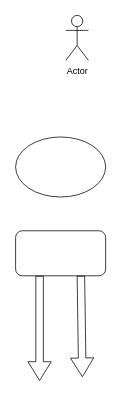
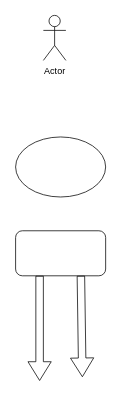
  <mxCell id="0" />
  <mxCell id="1" parent="0" />
  <mxCell id="2" value="" style="ellipse;whiteSpace=wrap;html=1;" vertex="1" parent="1"><mxGeometry x="20" y="182" width="120" height="80" as="geometry" /></mxCell>
  <mxCell id="3" value="" style="rounded=1;whiteSpace=wrap;html=1;" vertex="1" parent="1"><mxGeometry x="20" y="307" width="120" height="60" as="geometry" /></mxCell>
  <mxCell id="4" value="" style="shape=flexArrow;endArrow=classic;html=1;rounded=0;fontSize=12;startSize=8;endSize=8;curved=1;" edge="1" parent="1"><mxGeometry width="50" height="50" relative="1" as="geometry"><mxPoint x="52" y="367" as="sourcePoint" /><mxPoint x="52" y="507" as="targetPoint" /></mxGeometry></mxCell>
  <mxCell id="5" value="" style="shape=flexArrow;endArrow=classic;html=1;rounded=0;fontSize=12;startSize=8;endSize=8;curved=1;exitX=0.7;exitY=1.083;exitDx=0;exitDy=0;exitPerimeter=0;" edge="1" parent="1"><mxGeometry width="50" height="50" relative="1" as="geometry"><mxPoint x="107" y="367" as="sourcePoint" /><mxPoint x="109" y="502.02" as="targetPoint" /></mxGeometry></mxCell>
- <mxCell id="6" value="Actor" style="shape=umlActor;verticalLabelPosition=bottom;verticalAlign=top;html=1;outlineConnect=0;" vertex="1" parent="1"><mxGeometry x="87" y="20" width="30" height="60" as="geometry" /></mxCell>
+ <mxCell id="6" value="Actor" style="shape=umlActor;verticalLabelPosition=bottom;verticalAlign=top;html=1;outlineConnect=0;" vertex="1" parent="1"><mxGeometry x="57" y="20" width="30" height="60" as="geometry" /></mxCell>
